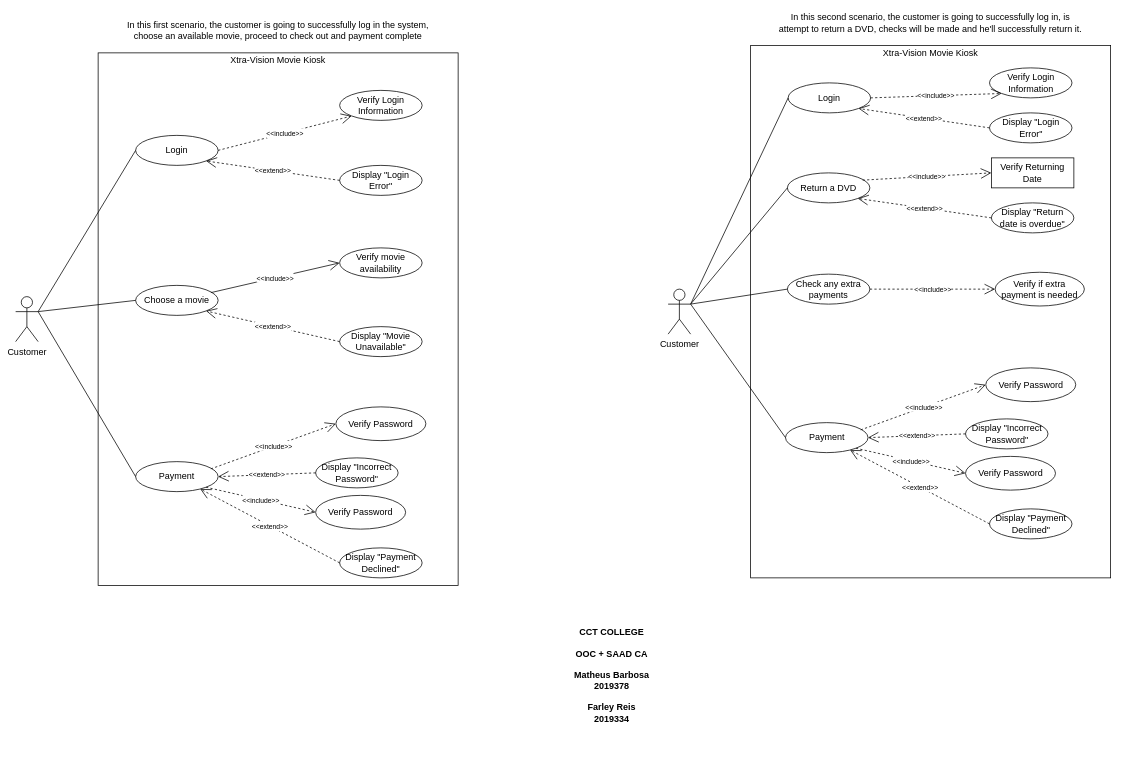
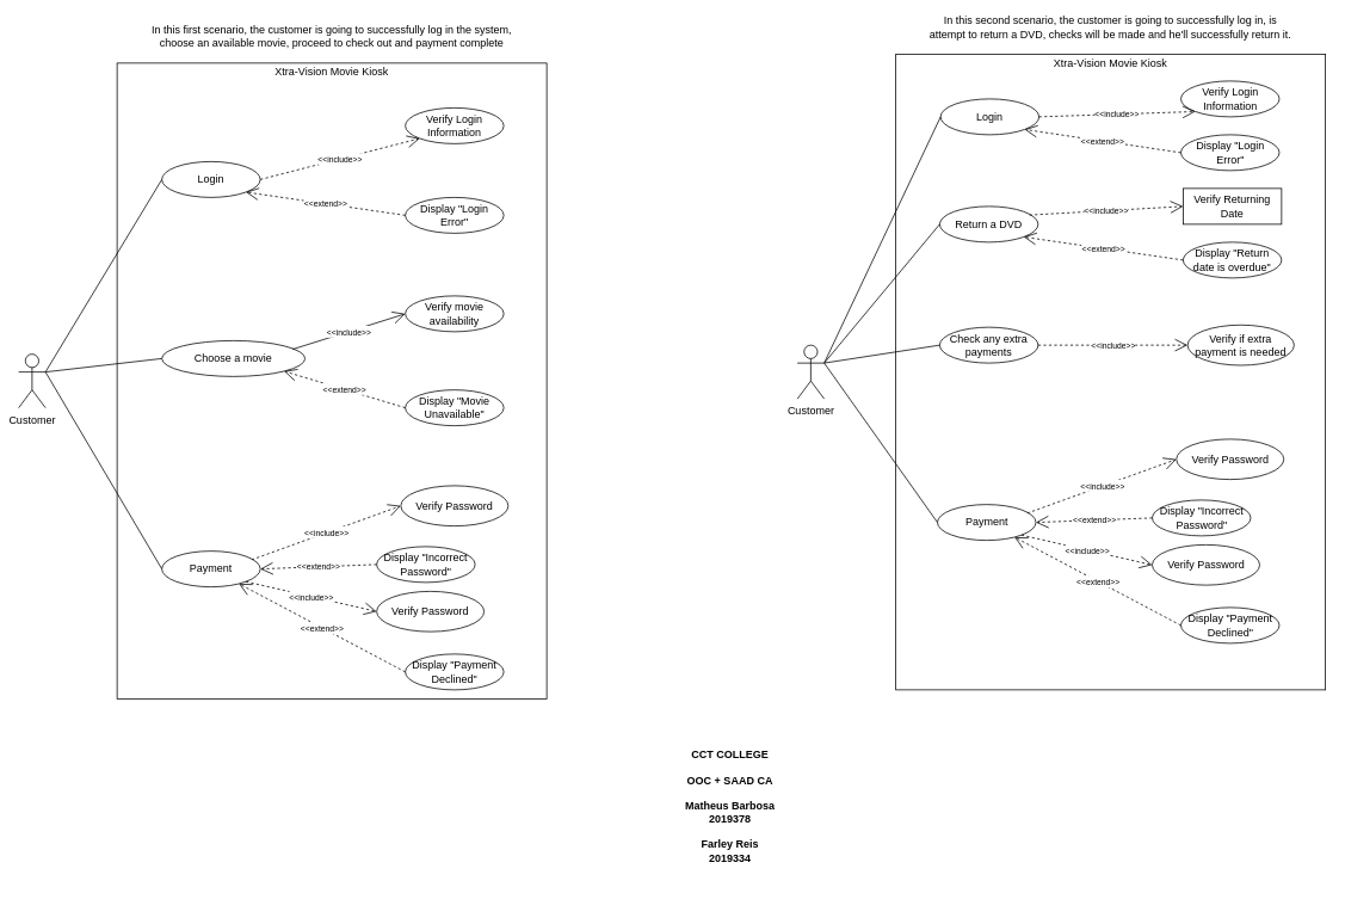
  <mxCell id="0" />
  <mxCell id="1" parent="0" />
  <mxCell id="2" value="Customer" style="shape=umlActor;verticalLabelPosition=bottom;verticalAlign=top;html=1;" parent="1" vertex="1"><mxGeometry x="20" y="395" width="30" height="60" as="geometry" /></mxCell>
  <mxCell id="3" value="" style="html=1;" parent="1" vertex="1"><mxGeometry x="130" y="70" width="480" height="710" as="geometry" /></mxCell>
  <mxCell id="4" value="Xtra-Vision Movie Kiosk" style="text;html=1;strokeColor=none;fillColor=none;align=center;verticalAlign=middle;whiteSpace=wrap;rounded=0;" parent="1" vertex="1"><mxGeometry x="300" y="70" width="140" height="20" as="geometry" /></mxCell>
  <mxCell id="5" value="Login" style="ellipse;whiteSpace=wrap;html=1;" parent="1" vertex="1"><mxGeometry x="180" y="180" width="110" height="40" as="geometry" /></mxCell>
  <mxCell id="6" value="" style="endArrow=none;html=1;exitX=1;exitY=0.333;exitDx=0;exitDy=0;exitPerimeter=0;entryX=0;entryY=0.5;entryDx=0;entryDy=0;" parent="1" source="2" target="5" edge="1"><mxGeometry width="50" height="50" relative="1" as="geometry"><mxPoint x="170" y="440" as="sourcePoint" /><mxPoint x="220" y="390" as="targetPoint" /></mxGeometry></mxCell>
  <mxCell id="7" value="In this first scenario, the customer is going to successfully log in the system, choose an available movie, proceed to check out and payment complete" style="text;html=1;strokeColor=none;fillColor=none;align=center;verticalAlign=middle;whiteSpace=wrap;rounded=0;" parent="1" vertex="1"><mxGeometry x="165" y="30" width="410" height="20" as="geometry" /></mxCell>
  <mxCell id="8" value="Display &quot;Login Error&quot;" style="ellipse;whiteSpace=wrap;html=1;" vertex="1" parent="1"><mxGeometry x="452" y="220" width="110" height="40" as="geometry" /></mxCell>
  <mxCell id="9" value="Verify Login Information" style="ellipse;whiteSpace=wrap;html=1;" vertex="1" parent="1"><mxGeometry x="452" y="120" width="110" height="40" as="geometry" /></mxCell>
  <mxCell id="10" value="&lt;font style=&quot;font-size: 9px&quot;&gt;&amp;lt;&amp;lt;include&amp;gt;&amp;gt;&lt;/font&gt;" style="endArrow=open;endSize=12;dashed=1;html=1;exitX=1;exitY=0.5;exitDx=0;exitDy=0;entryX=0;entryY=1;entryDx=0;entryDy=0;" edge="1" parent="1" source="5" target="9"><mxGeometry width="160" relative="1" as="geometry"><mxPoint x="310" y="200" as="sourcePoint" /><mxPoint x="470" y="199.5" as="targetPoint" /></mxGeometry></mxCell>
  <mxCell id="11" value="&lt;font style=&quot;font-size: 9px&quot;&gt;&amp;lt;&amp;lt;extend&amp;gt;&amp;gt;&lt;/font&gt;" style="endArrow=open;endSize=12;dashed=1;html=1;exitX=0;exitY=0.5;exitDx=0;exitDy=0;entryX=1;entryY=1;entryDx=0;entryDy=0;" edge="1" parent="1" source="8" target="5"><mxGeometry width="160" relative="1" as="geometry"><mxPoint x="750" y="350" as="sourcePoint" /><mxPoint x="890" y="390" as="targetPoint" /></mxGeometry></mxCell>
- <mxCell id="12" value="Choose a movie" style="ellipse;whiteSpace=wrap;html=1;" vertex="1" parent="1"><mxGeometry x="180" y="380" width="110" height="40" as="geometry" /></mxCell>
+ <mxCell id="12" value="Choose a movie" style="ellipse;whiteSpace=wrap;html=1;" vertex="1" parent="1"><mxGeometry x="180" y="380" width="160" height="40" as="geometry" /></mxCell>
  <mxCell id="13" value="Verify movie&lt;br&gt;availability" style="ellipse;whiteSpace=wrap;html=1;" vertex="1" parent="1"><mxGeometry x="452" y="330" width="110" height="40" as="geometry" /></mxCell>
  <mxCell id="14" value="&lt;font style=&quot;font-size: 9px&quot;&gt;&amp;lt;&amp;lt;include&amp;gt;&amp;gt;&lt;/font&gt;" style="endArrow=open;endSize=12;dashed=0;html=1;exitX=0.912;exitY=0.242;exitDx=0;exitDy=0;entryX=0;entryY=0.5;entryDx=0;entryDy=0;exitPerimeter=0;" edge="1" parent="1" source="12" target="13"><mxGeometry width="160" relative="1" as="geometry"><mxPoint x="300" y="425.74" as="sourcePoint" /><mxPoint x="436.425" y="379.996" as="targetPoint" /></mxGeometry></mxCell>
  <mxCell id="15" value="Display &quot;Movie Unavailable&quot;" style="ellipse;whiteSpace=wrap;html=1;" vertex="1" parent="1"><mxGeometry x="452" y="435" width="110" height="40" as="geometry" /></mxCell>
  <mxCell id="16" value="&lt;font style=&quot;font-size: 9px&quot;&gt;&amp;lt;&amp;lt;extend&amp;gt;&amp;gt;&lt;/font&gt;" style="endArrow=open;endSize=12;dashed=1;html=1;exitX=0;exitY=0.5;exitDx=0;exitDy=0;entryX=1;entryY=1;entryDx=0;entryDy=0;" edge="1" parent="1" source="15" target="12"><mxGeometry width="160" relative="1" as="geometry"><mxPoint x="403.11" y="457.93" as="sourcePoint" /><mxPoint x="267.001" y="432.072" as="targetPoint" /></mxGeometry></mxCell>
  <mxCell id="17" value="" style="endArrow=none;html=1;exitX=1;exitY=0.333;exitDx=0;exitDy=0;exitPerimeter=0;entryX=0;entryY=0.5;entryDx=0;entryDy=0;" edge="1" parent="1" source="2" target="12"><mxGeometry width="50" height="50" relative="1" as="geometry"><mxPoint x="360" y="300" as="sourcePoint" /><mxPoint x="410" y="250" as="targetPoint" /></mxGeometry></mxCell>
  <mxCell id="18" value="&lt;b&gt;CCT COLLEGE&lt;/b&gt;&lt;br&gt;&lt;br&gt;&lt;b&gt;OOC + SAAD CA&lt;/b&gt;&lt;br&gt;&lt;br&gt;&lt;b&gt;Matheus Barbosa 2019378&lt;/b&gt;&lt;br&gt;&lt;br&gt;&lt;b&gt;Farley Reis &lt;br&gt;2019334&lt;/b&gt;" style="text;html=1;strokeColor=none;fillColor=none;align=center;verticalAlign=middle;whiteSpace=wrap;rounded=0;" vertex="1" parent="1"><mxGeometry x="740" y="790" width="150" height="220" as="geometry" /></mxCell>
  <mxCell id="19" value="Payment" style="ellipse;whiteSpace=wrap;html=1;" vertex="1" parent="1"><mxGeometry x="180" y="615" width="110" height="40" as="geometry" /></mxCell>
  <mxCell id="20" value="Verify Password" style="ellipse;whiteSpace=wrap;html=1;" vertex="1" parent="1"><mxGeometry x="447" y="542" width="120" height="45" as="geometry" /></mxCell>
  <mxCell id="21" value="&lt;font style=&quot;font-size: 9px&quot;&gt;&amp;lt;&amp;lt;include&amp;gt;&amp;gt;&lt;/font&gt;" style="endArrow=open;endSize=12;dashed=1;html=1;exitX=0.912;exitY=0.242;exitDx=0;exitDy=0;entryX=0;entryY=0.5;entryDx=0;entryDy=0;exitPerimeter=0;" edge="1" parent="1" source="19" target="20"><mxGeometry width="160" relative="1" as="geometry"><mxPoint x="300" y="660.74" as="sourcePoint" /><mxPoint x="436.425" y="614.996" as="targetPoint" /></mxGeometry></mxCell>
  <mxCell id="22" value="Display &quot;Payment Declined&quot;" style="ellipse;whiteSpace=wrap;html=1;" vertex="1" parent="1"><mxGeometry x="452" y="730" width="110" height="40" as="geometry" /></mxCell>
  <mxCell id="23" value="&lt;font style=&quot;font-size: 9px&quot;&gt;&amp;lt;&amp;lt;extend&amp;gt;&amp;gt;&lt;/font&gt;" style="endArrow=open;endSize=12;dashed=1;html=1;exitX=0;exitY=0.5;exitDx=0;exitDy=0;" edge="1" parent="1" source="22" target="19"><mxGeometry width="160" relative="1" as="geometry"><mxPoint x="403.11" y="692.93" as="sourcePoint" /><mxPoint x="267.001" y="667.072" as="targetPoint" /></mxGeometry></mxCell>
  <mxCell id="24" value="Verify Password" style="ellipse;whiteSpace=wrap;html=1;" vertex="1" parent="1"><mxGeometry x="420" y="660" width="120" height="45" as="geometry" /></mxCell>
  <mxCell id="25" value="Display &quot;Incorrect&lt;br&gt;Password&quot;" style="ellipse;whiteSpace=wrap;html=1;" vertex="1" parent="1"><mxGeometry x="420" y="610" width="110" height="40" as="geometry" /></mxCell>
  <mxCell id="26" value="&lt;font style=&quot;font-size: 9px&quot;&gt;&amp;lt;&amp;lt;extend&amp;gt;&amp;gt;&lt;/font&gt;" style="endArrow=open;endSize=12;dashed=1;html=1;exitX=0;exitY=0.5;exitDx=0;exitDy=0;entryX=1;entryY=0.5;entryDx=0;entryDy=0;" edge="1" parent="1" source="25" target="19"><mxGeometry width="160" relative="1" as="geometry"><mxPoint x="396.11" y="715" as="sourcePoint" /><mxPoint x="310.001" y="624.142" as="targetPoint" /></mxGeometry></mxCell>
  <mxCell id="27" value="&lt;font style=&quot;font-size: 9px&quot;&gt;&amp;lt;&amp;lt;include&amp;gt;&amp;gt;&lt;/font&gt;" style="endArrow=open;endSize=12;dashed=1;html=1;entryX=0;entryY=0.5;entryDx=0;entryDy=0;exitX=1;exitY=1;exitDx=0;exitDy=0;" edge="1" parent="1" source="19" target="24"><mxGeometry width="160" relative="1" as="geometry"><mxPoint x="270" y="565" as="sourcePoint" /><mxPoint x="431.68" y="525" as="targetPoint" /></mxGeometry></mxCell>
  <mxCell id="28" value="" style="endArrow=none;html=1;exitX=1;exitY=0.333;exitDx=0;exitDy=0;exitPerimeter=0;entryX=0;entryY=0.5;entryDx=0;entryDy=0;" edge="1" parent="1" source="2" target="19"><mxGeometry width="50" height="50" relative="1" as="geometry"><mxPoint x="420" y="500" as="sourcePoint" /><mxPoint x="470" y="450" as="targetPoint" /></mxGeometry></mxCell>
  <mxCell id="29" value="Customer" style="shape=umlActor;verticalLabelPosition=bottom;verticalAlign=top;html=1;" vertex="1" parent="1"><mxGeometry x="890" y="385" width="30" height="60" as="geometry" /></mxCell>
  <mxCell id="30" value="" style="html=1;" vertex="1" parent="1"><mxGeometry x="1000" y="60" width="480" height="710" as="geometry" /></mxCell>
  <mxCell id="31" value="Xtra-Vision Movie Kiosk" style="text;html=1;strokeColor=none;fillColor=none;align=center;verticalAlign=middle;whiteSpace=wrap;rounded=0;" vertex="1" parent="1"><mxGeometry x="1170" y="60" width="140" height="20" as="geometry" /></mxCell>
  <mxCell id="32" value="Login" style="ellipse;whiteSpace=wrap;html=1;" vertex="1" parent="1"><mxGeometry x="1050" y="110" width="110" height="40" as="geometry" /></mxCell>
  <mxCell id="33" value="" style="endArrow=none;html=1;exitX=1;exitY=0.333;exitDx=0;exitDy=0;exitPerimeter=0;entryX=0;entryY=0.5;entryDx=0;entryDy=0;" edge="1" parent="1" source="29" target="32"><mxGeometry width="50" height="50" relative="1" as="geometry"><mxPoint x="1040" y="430" as="sourcePoint" /><mxPoint x="1090" y="380" as="targetPoint" /></mxGeometry></mxCell>
  <mxCell id="34" value="In this second scenario, the customer is going to successfully log in, is attempt to return a DVD, checks will be made and he'll successfully return it." style="text;html=1;strokeColor=none;fillColor=none;align=center;verticalAlign=middle;whiteSpace=wrap;rounded=0;" vertex="1" parent="1"><mxGeometry x="1035" y="20" width="410" height="20" as="geometry" /></mxCell>
  <mxCell id="35" value="Display &quot;Login Error&quot;" style="ellipse;whiteSpace=wrap;html=1;" vertex="1" parent="1"><mxGeometry x="1318.5" y="150" width="110" height="40" as="geometry" /></mxCell>
  <mxCell id="36" value="Verify Login Information" style="ellipse;whiteSpace=wrap;html=1;" vertex="1" parent="1"><mxGeometry x="1318.5" y="90" width="110" height="40" as="geometry" /></mxCell>
  <mxCell id="37" value="&lt;font style=&quot;font-size: 9px&quot;&gt;&amp;lt;&amp;lt;include&amp;gt;&amp;gt;&lt;/font&gt;" style="endArrow=open;endSize=12;dashed=1;html=1;exitX=1;exitY=0.5;exitDx=0;exitDy=0;entryX=0;entryY=1;entryDx=0;entryDy=0;" edge="1" parent="1" source="32" target="36"><mxGeometry width="160" relative="1" as="geometry"><mxPoint x="1180" y="190" as="sourcePoint" /><mxPoint x="1340" y="189.5" as="targetPoint" /></mxGeometry></mxCell>
  <mxCell id="38" value="&lt;font style=&quot;font-size: 9px&quot;&gt;&amp;lt;&amp;lt;extend&amp;gt;&amp;gt;&lt;/font&gt;" style="endArrow=open;endSize=12;dashed=1;html=1;exitX=0;exitY=0.5;exitDx=0;exitDy=0;entryX=1;entryY=1;entryDx=0;entryDy=0;" edge="1" parent="1" source="35" target="32"><mxGeometry width="160" relative="1" as="geometry"><mxPoint x="1620" y="340" as="sourcePoint" /><mxPoint x="1760" y="380" as="targetPoint" /></mxGeometry></mxCell>
  <mxCell id="39" value="Return a DVD" style="ellipse;whiteSpace=wrap;html=1;" vertex="1" parent="1"><mxGeometry x="1049" y="230" width="110" height="40" as="geometry" /></mxCell>
  <mxCell id="40" value="Verify Returning Date" style="whiteSpace=wrap;html=1;rounded=0;" vertex="1" parent="1"><mxGeometry x="1321" y="210" width="110" height="40" as="geometry" /></mxCell>
  <mxCell id="41" value="&lt;font style=&quot;font-size: 9px&quot;&gt;&amp;lt;&amp;lt;include&amp;gt;&amp;gt;&lt;/font&gt;" style="endArrow=open;endSize=12;dashed=1;html=1;exitX=0.912;exitY=0.242;exitDx=0;exitDy=0;entryX=0;entryY=0.5;entryDx=0;entryDy=0;exitPerimeter=0;" edge="1" parent="1" source="39" target="40"><mxGeometry width="160" relative="1" as="geometry"><mxPoint x="1169" y="445.74" as="sourcePoint" /><mxPoint x="1305.425" y="399.996" as="targetPoint" /></mxGeometry></mxCell>
  <mxCell id="42" value="Display &quot;Return date is overdue&quot;" style="ellipse;whiteSpace=wrap;html=1;" vertex="1" parent="1"><mxGeometry x="1321" y="270" width="110" height="40" as="geometry" /></mxCell>
  <mxCell id="43" value="&lt;font style=&quot;font-size: 9px&quot;&gt;&amp;lt;&amp;lt;extend&amp;gt;&amp;gt;&lt;/font&gt;" style="endArrow=open;endSize=12;dashed=1;html=1;exitX=0;exitY=0.5;exitDx=0;exitDy=0;entryX=1;entryY=1;entryDx=0;entryDy=0;" edge="1" parent="1" source="42" target="39"><mxGeometry width="160" relative="1" as="geometry"><mxPoint x="1272.11" y="477.93" as="sourcePoint" /><mxPoint x="1136.001" y="452.072" as="targetPoint" /></mxGeometry></mxCell>
  <mxCell id="44" value="" style="endArrow=none;html=1;exitX=1;exitY=0.333;exitDx=0;exitDy=0;exitPerimeter=0;entryX=0;entryY=0.5;entryDx=0;entryDy=0;" edge="1" parent="1" source="29" target="39"><mxGeometry width="50" height="50" relative="1" as="geometry"><mxPoint x="1230" y="290" as="sourcePoint" /><mxPoint x="1280" y="240" as="targetPoint" /></mxGeometry></mxCell>
  <mxCell id="45" value="Payment" style="ellipse;whiteSpace=wrap;html=1;" vertex="1" parent="1"><mxGeometry x="1046.5" y="563" width="110" height="40" as="geometry" /></mxCell>
  <mxCell id="46" value="Verify Password" style="ellipse;whiteSpace=wrap;html=1;" vertex="1" parent="1"><mxGeometry x="1313.5" y="490" width="120" height="45" as="geometry" /></mxCell>
  <mxCell id="47" value="&lt;font style=&quot;font-size: 9px&quot;&gt;&amp;lt;&amp;lt;include&amp;gt;&amp;gt;&lt;/font&gt;" style="endArrow=open;endSize=12;dashed=1;html=1;exitX=0.912;exitY=0.242;exitDx=0;exitDy=0;entryX=0;entryY=0.5;entryDx=0;entryDy=0;exitPerimeter=0;" edge="1" parent="1" source="45" target="46"><mxGeometry width="160" relative="1" as="geometry"><mxPoint x="1166.5" y="608.74" as="sourcePoint" /><mxPoint x="1302.925" y="562.996" as="targetPoint" /></mxGeometry></mxCell>
  <mxCell id="48" value="Display &quot;Payment Declined&quot;" style="ellipse;whiteSpace=wrap;html=1;" vertex="1" parent="1"><mxGeometry x="1318.5" y="678" width="110" height="40" as="geometry" /></mxCell>
  <mxCell id="49" value="&lt;font style=&quot;font-size: 9px&quot;&gt;&amp;lt;&amp;lt;extend&amp;gt;&amp;gt;&lt;/font&gt;" style="endArrow=open;endSize=12;dashed=1;html=1;exitX=0;exitY=0.5;exitDx=0;exitDy=0;" edge="1" parent="1" source="48" target="45"><mxGeometry width="160" relative="1" as="geometry"><mxPoint x="1269.61" y="640.93" as="sourcePoint" /><mxPoint x="1133.501" y="615.072" as="targetPoint" /></mxGeometry></mxCell>
  <mxCell id="50" value="Verify Password" style="ellipse;whiteSpace=wrap;html=1;" vertex="1" parent="1"><mxGeometry x="1286.5" y="608" width="120" height="45" as="geometry" /></mxCell>
  <mxCell id="51" value="Display &quot;Incorrect&lt;br&gt;Password&quot;" style="ellipse;whiteSpace=wrap;html=1;" vertex="1" parent="1"><mxGeometry x="1286.5" y="558" width="110" height="40" as="geometry" /></mxCell>
  <mxCell id="52" value="&lt;font style=&quot;font-size: 9px&quot;&gt;&amp;lt;&amp;lt;extend&amp;gt;&amp;gt;&lt;/font&gt;" style="endArrow=open;endSize=12;dashed=1;html=1;exitX=0;exitY=0.5;exitDx=0;exitDy=0;entryX=1;entryY=0.5;entryDx=0;entryDy=0;" edge="1" parent="1" source="51" target="45"><mxGeometry width="160" relative="1" as="geometry"><mxPoint x="1262.61" y="663" as="sourcePoint" /><mxPoint x="1176.501" y="572.142" as="targetPoint" /></mxGeometry></mxCell>
  <mxCell id="53" value="&lt;font style=&quot;font-size: 9px&quot;&gt;&amp;lt;&amp;lt;include&amp;gt;&amp;gt;&lt;/font&gt;" style="endArrow=open;endSize=12;dashed=1;html=1;entryX=0;entryY=0.5;entryDx=0;entryDy=0;exitX=1;exitY=1;exitDx=0;exitDy=0;" edge="1" parent="1" source="45" target="50"><mxGeometry width="160" relative="1" as="geometry"><mxPoint x="1136.5" y="513" as="sourcePoint" /><mxPoint x="1298.18" y="473" as="targetPoint" /></mxGeometry></mxCell>
  <mxCell id="54" value="" style="endArrow=none;html=1;exitX=1;exitY=0.333;exitDx=0;exitDy=0;exitPerimeter=0;entryX=0;entryY=0.5;entryDx=0;entryDy=0;" edge="1" parent="1" source="29" target="45"><mxGeometry width="50" height="50" relative="1" as="geometry"><mxPoint x="1290" y="490" as="sourcePoint" /><mxPoint x="1340" y="440" as="targetPoint" /></mxGeometry></mxCell>
  <mxCell id="55" value="Check any extra payments" style="ellipse;whiteSpace=wrap;html=1;" vertex="1" parent="1"><mxGeometry x="1049" y="365" width="110" height="40" as="geometry" /></mxCell>
  <mxCell id="56" value="Verify if extra payment is needed" style="ellipse;whiteSpace=wrap;html=1;" vertex="1" parent="1"><mxGeometry x="1326" y="362.5" width="119" height="45" as="geometry" /></mxCell>
  <mxCell id="57" value="&lt;font style=&quot;font-size: 9px&quot;&gt;&amp;lt;&amp;lt;include&amp;gt;&amp;gt;&lt;/font&gt;" style="endArrow=open;endSize=12;dashed=1;html=1;exitX=1;exitY=0.5;exitDx=0;exitDy=0;entryX=0;entryY=0.5;entryDx=0;entryDy=0;" edge="1" parent="1" source="55" target="56"><mxGeometry width="160" relative="1" as="geometry"><mxPoint x="1169" y="580.74" as="sourcePoint" /><mxPoint x="1305.425" y="534.996" as="targetPoint" /></mxGeometry></mxCell>
  <mxCell id="58" value="" style="endArrow=none;html=1;exitX=1;exitY=0.333;exitDx=0;exitDy=0;exitPerimeter=0;entryX=0;entryY=0.5;entryDx=0;entryDy=0;" edge="1" parent="1" source="29" target="55"><mxGeometry width="50" height="50" relative="1" as="geometry"><mxPoint x="1090" y="340" as="sourcePoint" /><mxPoint x="1140" y="290" as="targetPoint" /></mxGeometry></mxCell>
